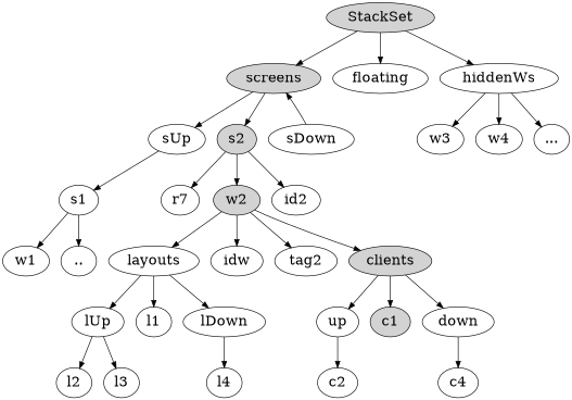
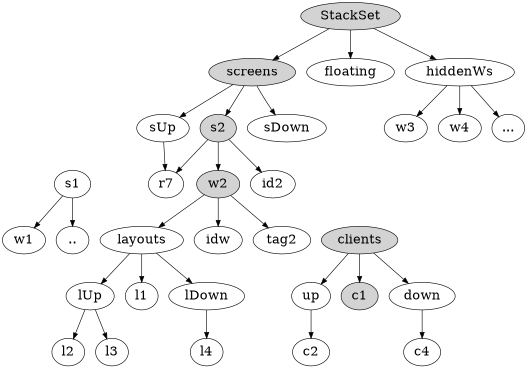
  digraph {
    ranksep=0.65
    node [fontsize=22]
    StackSet [style=filled]
    screens [style=filled]
    floating
    hiddenWs
    sUp
    s2 [style=filled]
    sDown
    w3
    w4
    "..."
    s1
    n12 [label=r7]
    w2 [style=filled]
    id2
    w1
    ".."
    layouts
    idw
    tag2
    clients [style=filled]
    lUp
    l1
    lDown
    up
    c1 [style=filled]
    down
    l2
    l3
    l4
    c2
    c4
    StackSet -> screens
    StackSet -> floating
    StackSet -> hiddenWs
    screens -> sUp
    screens -> s2
-   sDown -> screens
+   screens -> sDown
    hiddenWs -> w3
    hiddenWs -> w4
    hiddenWs -> "..."
-   sUp -> s1
+   sUp -> n12
    s2 -> n12
    s2 -> w2
    s2 -> id2
    s1 -> w1
    s1 -> ".."
    w2 -> layouts
    w2 -> idw
    w2 -> tag2
-   w2 -> clients
    layouts -> lUp
    layouts -> l1
    layouts -> lDown
    clients -> up
    clients -> c1
    clients -> down
    lUp -> l2
    lUp -> l3
    lDown -> l4
    up -> c2
    down -> c4
  }
